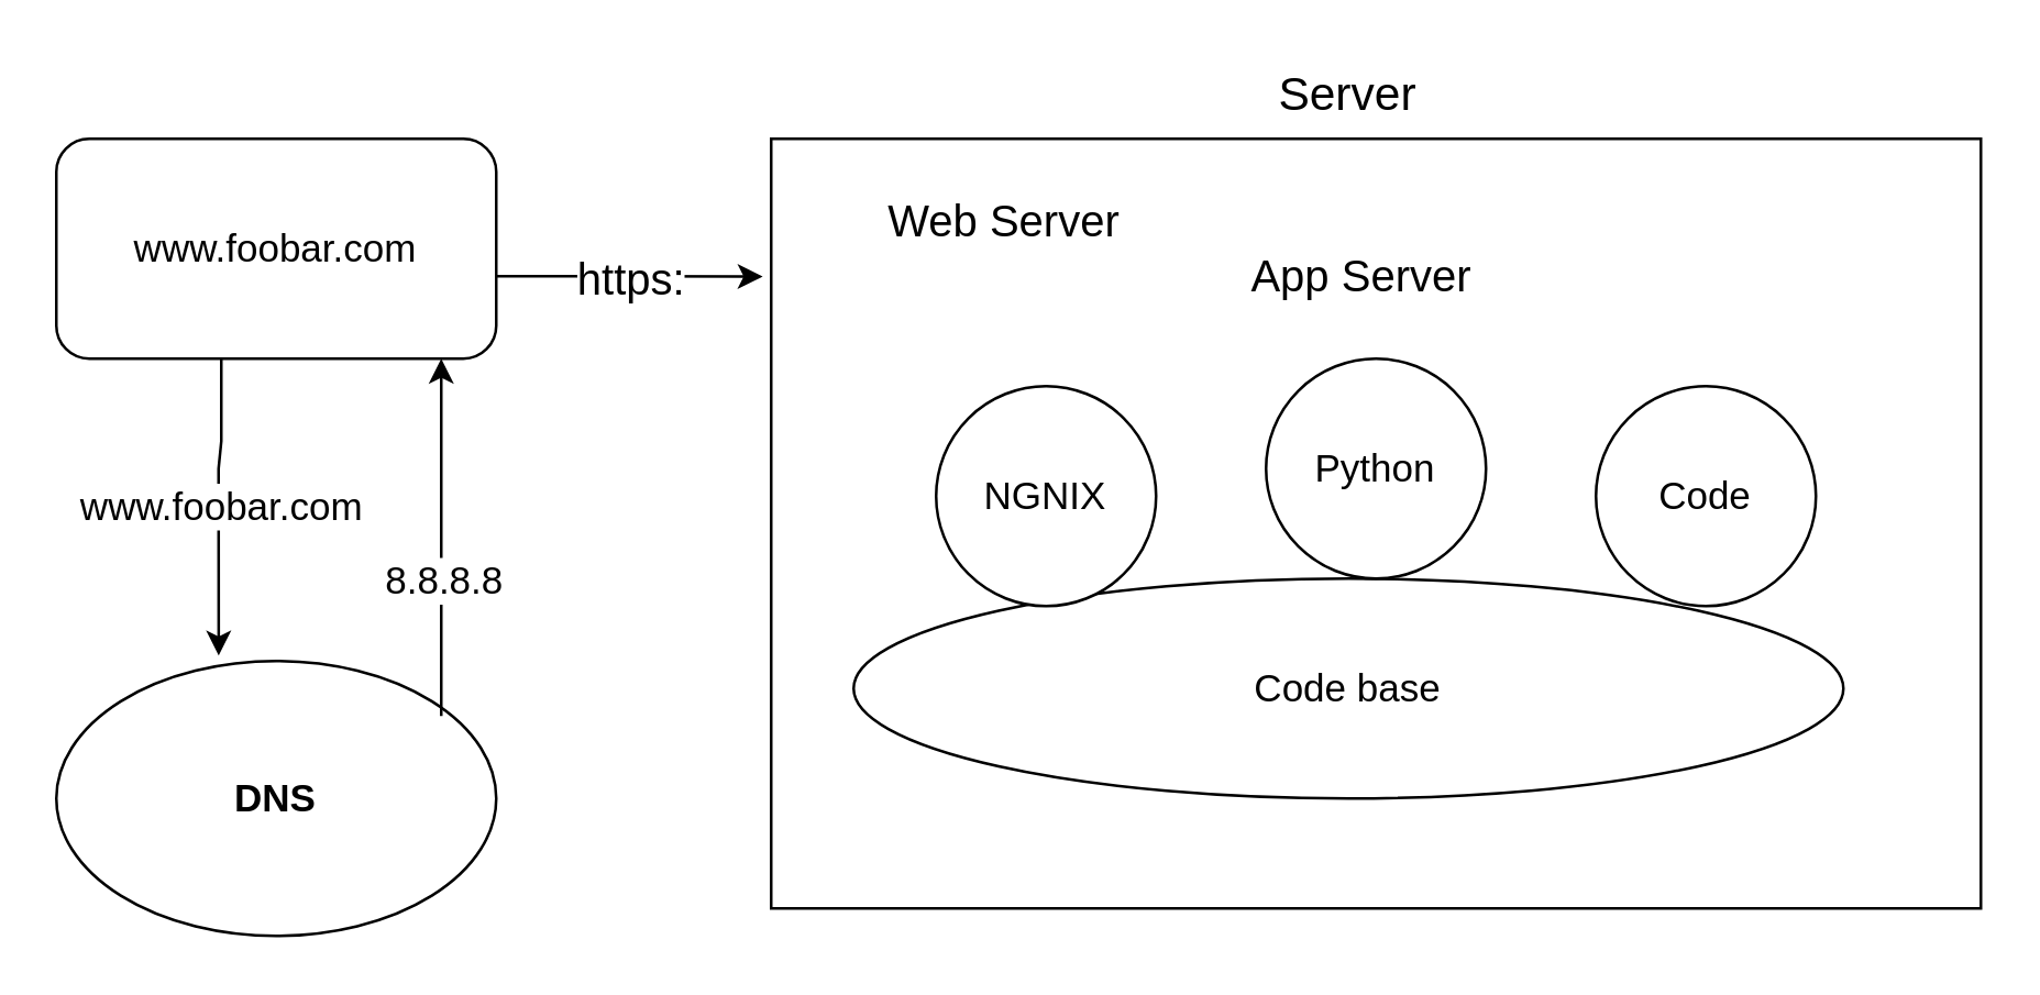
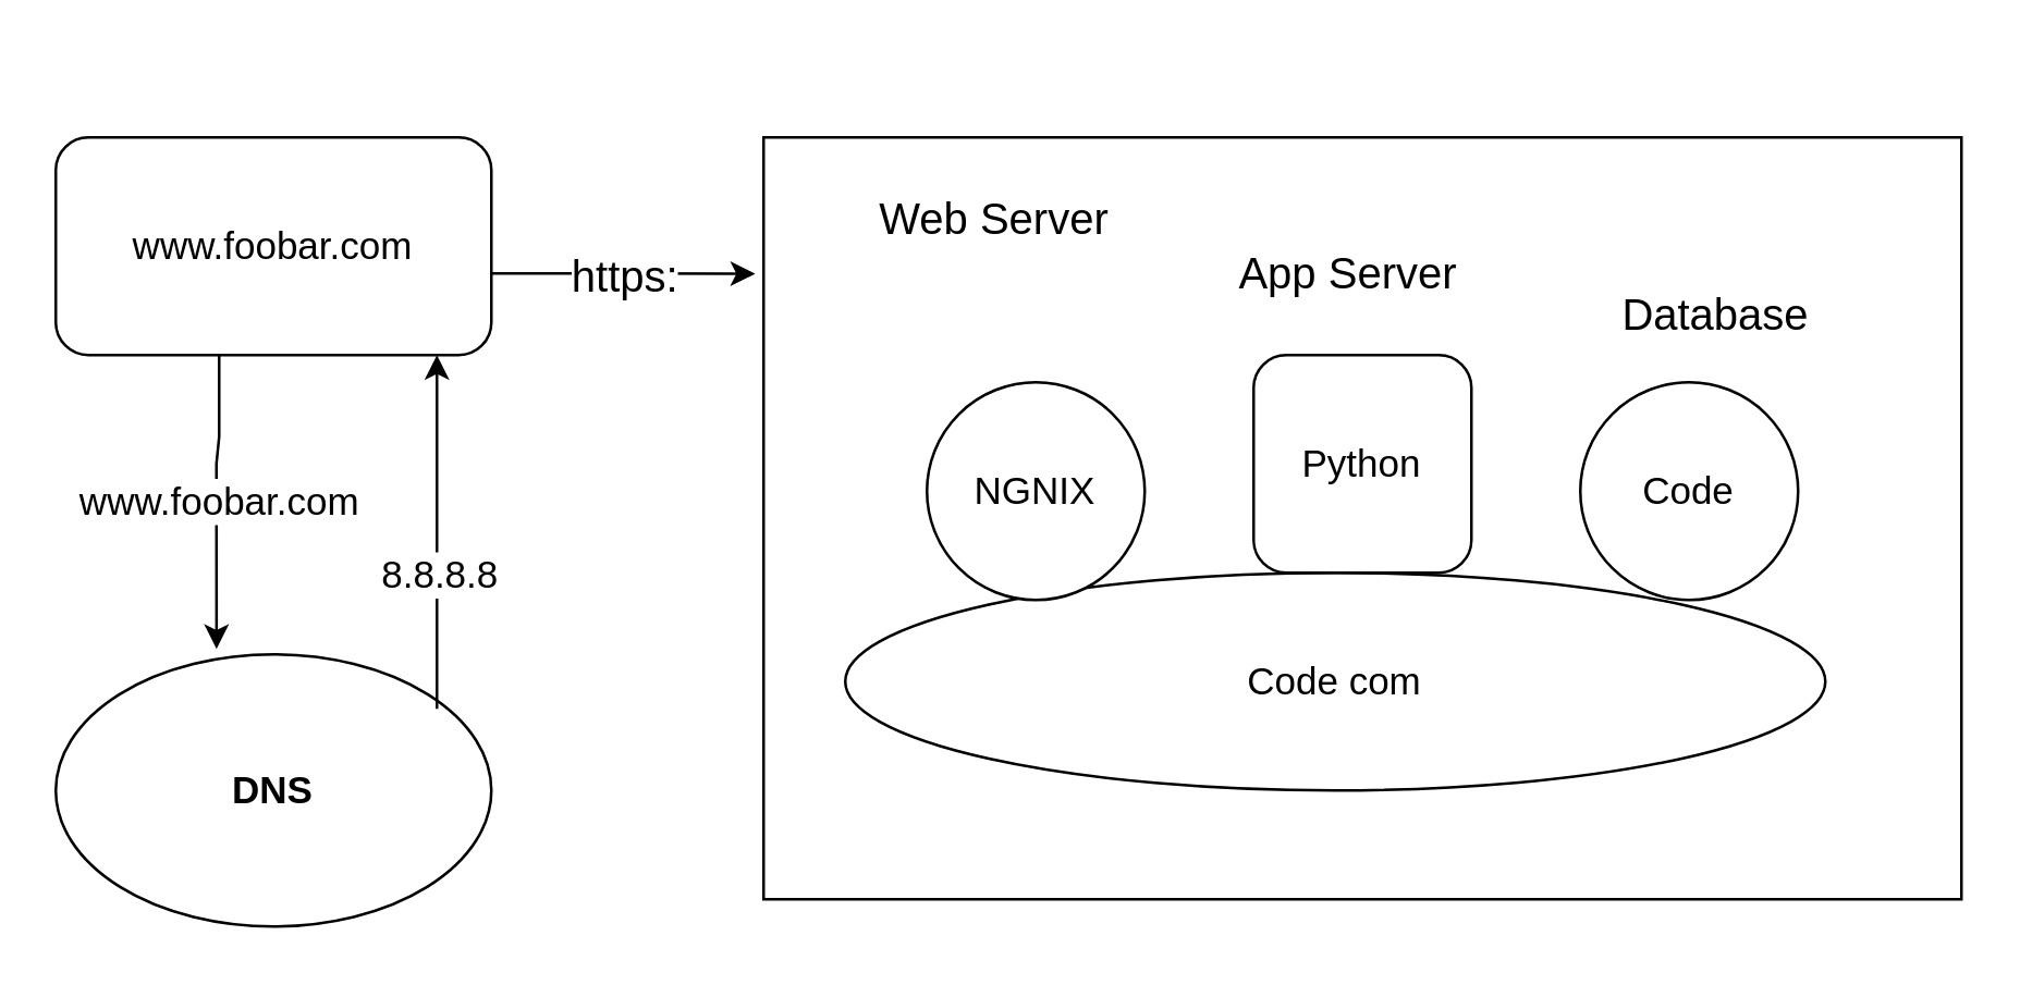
  <mxCell id="0" />
  <mxCell id="1" parent="0" />
  <mxCell id="2" value="&lt;b&gt;&lt;font style=&quot;font-size: 14px;&quot;&gt;DNS&lt;/font&gt;&lt;/b&gt;" style="ellipse;whiteSpace=wrap;html=1;" vertex="1" parent="1"><mxGeometry x="20" y="240" width="160" height="100" as="geometry" /></mxCell>
  <mxCell id="3" value="www.foobar.com" style="rounded=1;whiteSpace=wrap;html=1;fontSize=14;" vertex="1" parent="1"><mxGeometry x="20" y="50" width="160" height="80" as="geometry" /></mxCell>
  <mxCell id="4" value="" style="endArrow=classic;html=1;rounded=0;fontSize=14;entryX=0.369;entryY=-0.02;entryDx=0;entryDy=0;entryPerimeter=0;" edge="1" parent="1" target="2"><mxGeometry relative="1" as="geometry"><mxPoint x="80" y="130" as="sourcePoint" /><mxPoint x="100" y="190" as="targetPoint" /><Array as="points"><mxPoint x="80" y="160" /><mxPoint x="79" y="170" /></Array></mxGeometry></mxCell>
  <mxCell id="5" value="www.foobar.com" style="edgeLabel;resizable=0;html=1;align=center;verticalAlign=middle;fontSize=14;" connectable="0" vertex="1" parent="4"><mxGeometry relative="1" as="geometry" /></mxCell>
  <mxCell id="6" value="" style="endArrow=classic;html=1;rounded=0;fontSize=14;" edge="1" parent="1"><mxGeometry relative="1" as="geometry"><mxPoint x="160" y="260" as="sourcePoint" /><mxPoint x="160" y="130" as="targetPoint" /></mxGeometry></mxCell>
  <mxCell id="7" value="8.8.8.8" style="edgeLabel;resizable=0;html=1;align=center;verticalAlign=middle;fontSize=14;" connectable="0" vertex="1" parent="6"><mxGeometry relative="1" as="geometry"><mxPoint y="15" as="offset" /></mxGeometry></mxCell>
  <mxCell id="8" value="" style="rounded=0;whiteSpace=wrap;html=1;fontSize=14;" vertex="1" parent="1"><mxGeometry x="280" y="50" width="440" height="280" as="geometry" /></mxCell>
- <mxCell id="9" value="Code base" style="ellipse;whiteSpace=wrap;html=1;fontSize=14;" vertex="1" parent="1"><mxGeometry x="310" y="210" width="360" height="80" as="geometry" /></mxCell>
+ <mxCell id="9" value="Code com" style="ellipse;whiteSpace=wrap;html=1;fontSize=14;" vertex="1" parent="1"><mxGeometry x="310" y="210" width="360" height="80" as="geometry" /></mxCell>
  <mxCell id="10" value="NGNIX" style="ellipse;whiteSpace=wrap;html=1;aspect=fixed;fontSize=14;" vertex="1" parent="1"><mxGeometry x="340" y="140" width="80" height="80" as="geometry" /></mxCell>
- <mxCell id="11" value="Python" style="ellipse;whiteSpace=wrap;html=1;aspect=fixed;fontSize=14;" vertex="1" parent="1"><mxGeometry x="460" y="130" width="80" height="80" as="geometry" /></mxCell>
+ <mxCell id="11" value="Python" style="whiteSpace=wrap;html=1;aspect=fixed;fontSize=14;rounded=1;" vertex="1" parent="1"><mxGeometry x="460" y="130" width="80" height="80" as="geometry" /></mxCell>
  <mxCell id="12" value="Code" style="ellipse;whiteSpace=wrap;html=1;aspect=fixed;fontSize=14;" vertex="1" parent="1"><mxGeometry x="580" y="140" width="80" height="80" as="geometry" /></mxCell>
- <mxCell id="13" value="Server" style="text;html=1;strokeColor=none;fillColor=none;align=center;verticalAlign=middle;whiteSpace=wrap;rounded=0;fontSize=17;" vertex="1" parent="1"><mxGeometry x="400" y="20" width="180" height="30" as="geometry" /></mxCell>
  <mxCell id="14" value="Web Server" style="text;html=1;strokeColor=none;fillColor=none;align=center;verticalAlign=middle;whiteSpace=wrap;rounded=0;fontSize=16;" vertex="1" parent="1"><mxGeometry x="310" y="65" width="110" height="30" as="geometry" /></mxCell>
  <mxCell id="15" value="App Server" style="text;html=1;strokeColor=none;fillColor=none;align=center;verticalAlign=middle;whiteSpace=wrap;rounded=0;fontSize=16;" vertex="1" parent="1"><mxGeometry x="445" y="85" width="100" height="30" as="geometry" /></mxCell>
+ <mxCell id="16" value="Database" style="text;html=1;strokeColor=none;fillColor=none;align=center;verticalAlign=middle;whiteSpace=wrap;rounded=0;fontSize=16;" vertex="1" parent="1"><mxGeometry x="590" y="100" width="80" height="30" as="geometry" /></mxCell>
  <mxCell id="17" value="" style="endArrow=classic;html=1;rounded=0;fontSize=16;entryX=-0.007;entryY=0.179;entryDx=0;entryDy=0;entryPerimeter=0;" edge="1" parent="1" target="8"><mxGeometry relative="1" as="geometry"><mxPoint x="180" y="100" as="sourcePoint" /><mxPoint x="270" y="100" as="targetPoint" /><Array as="points"><mxPoint x="230" y="100" /></Array></mxGeometry></mxCell>
  <mxCell id="18" value="https:" style="edgeLabel;resizable=0;html=1;align=center;verticalAlign=middle;fontSize=16;" connectable="0" vertex="1" parent="17"><mxGeometry relative="1" as="geometry" /></mxCell>
